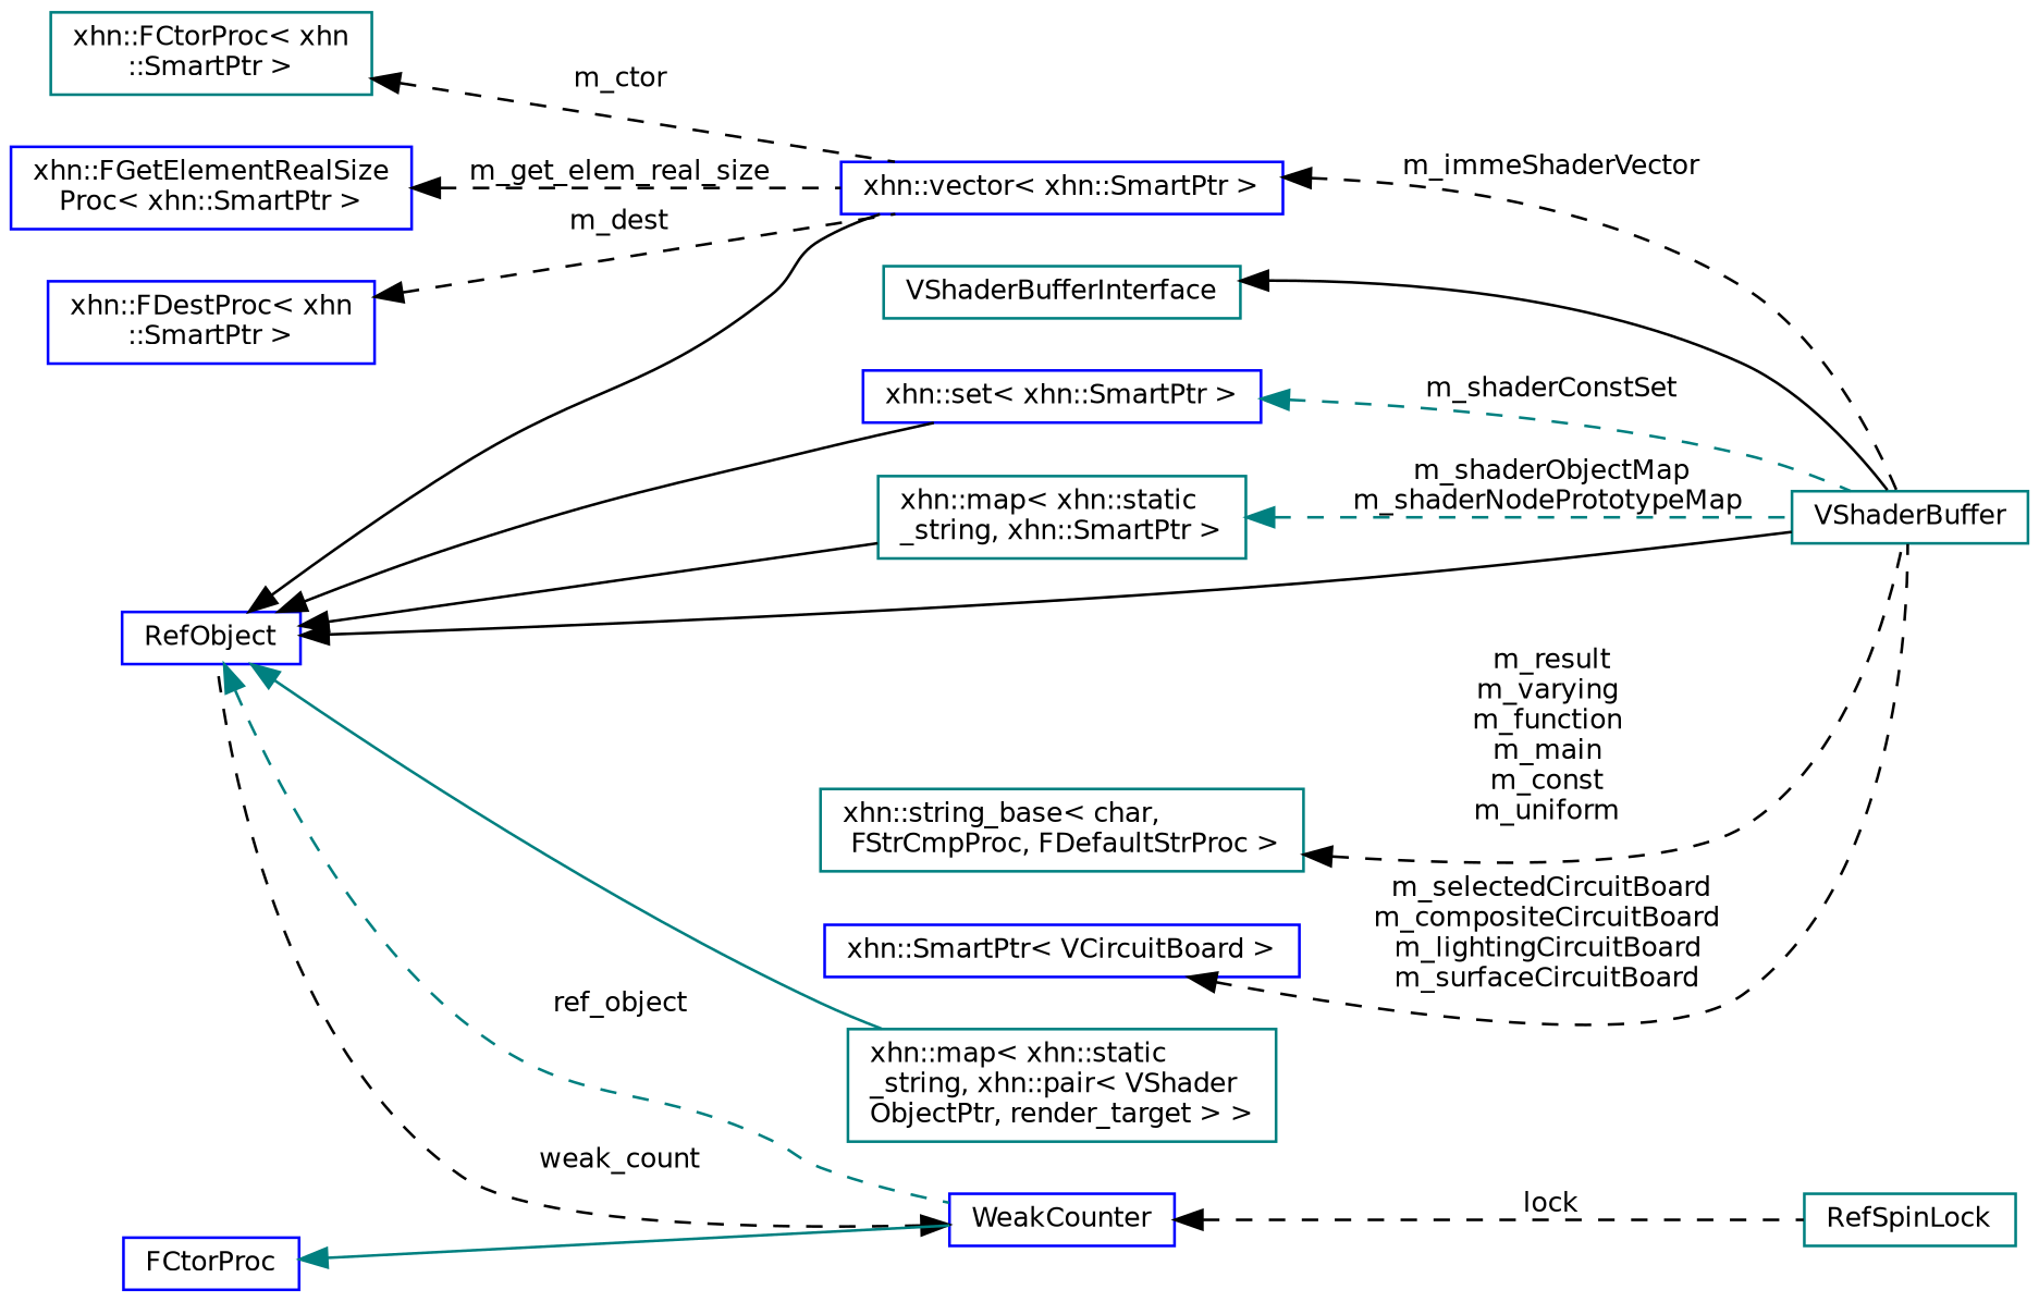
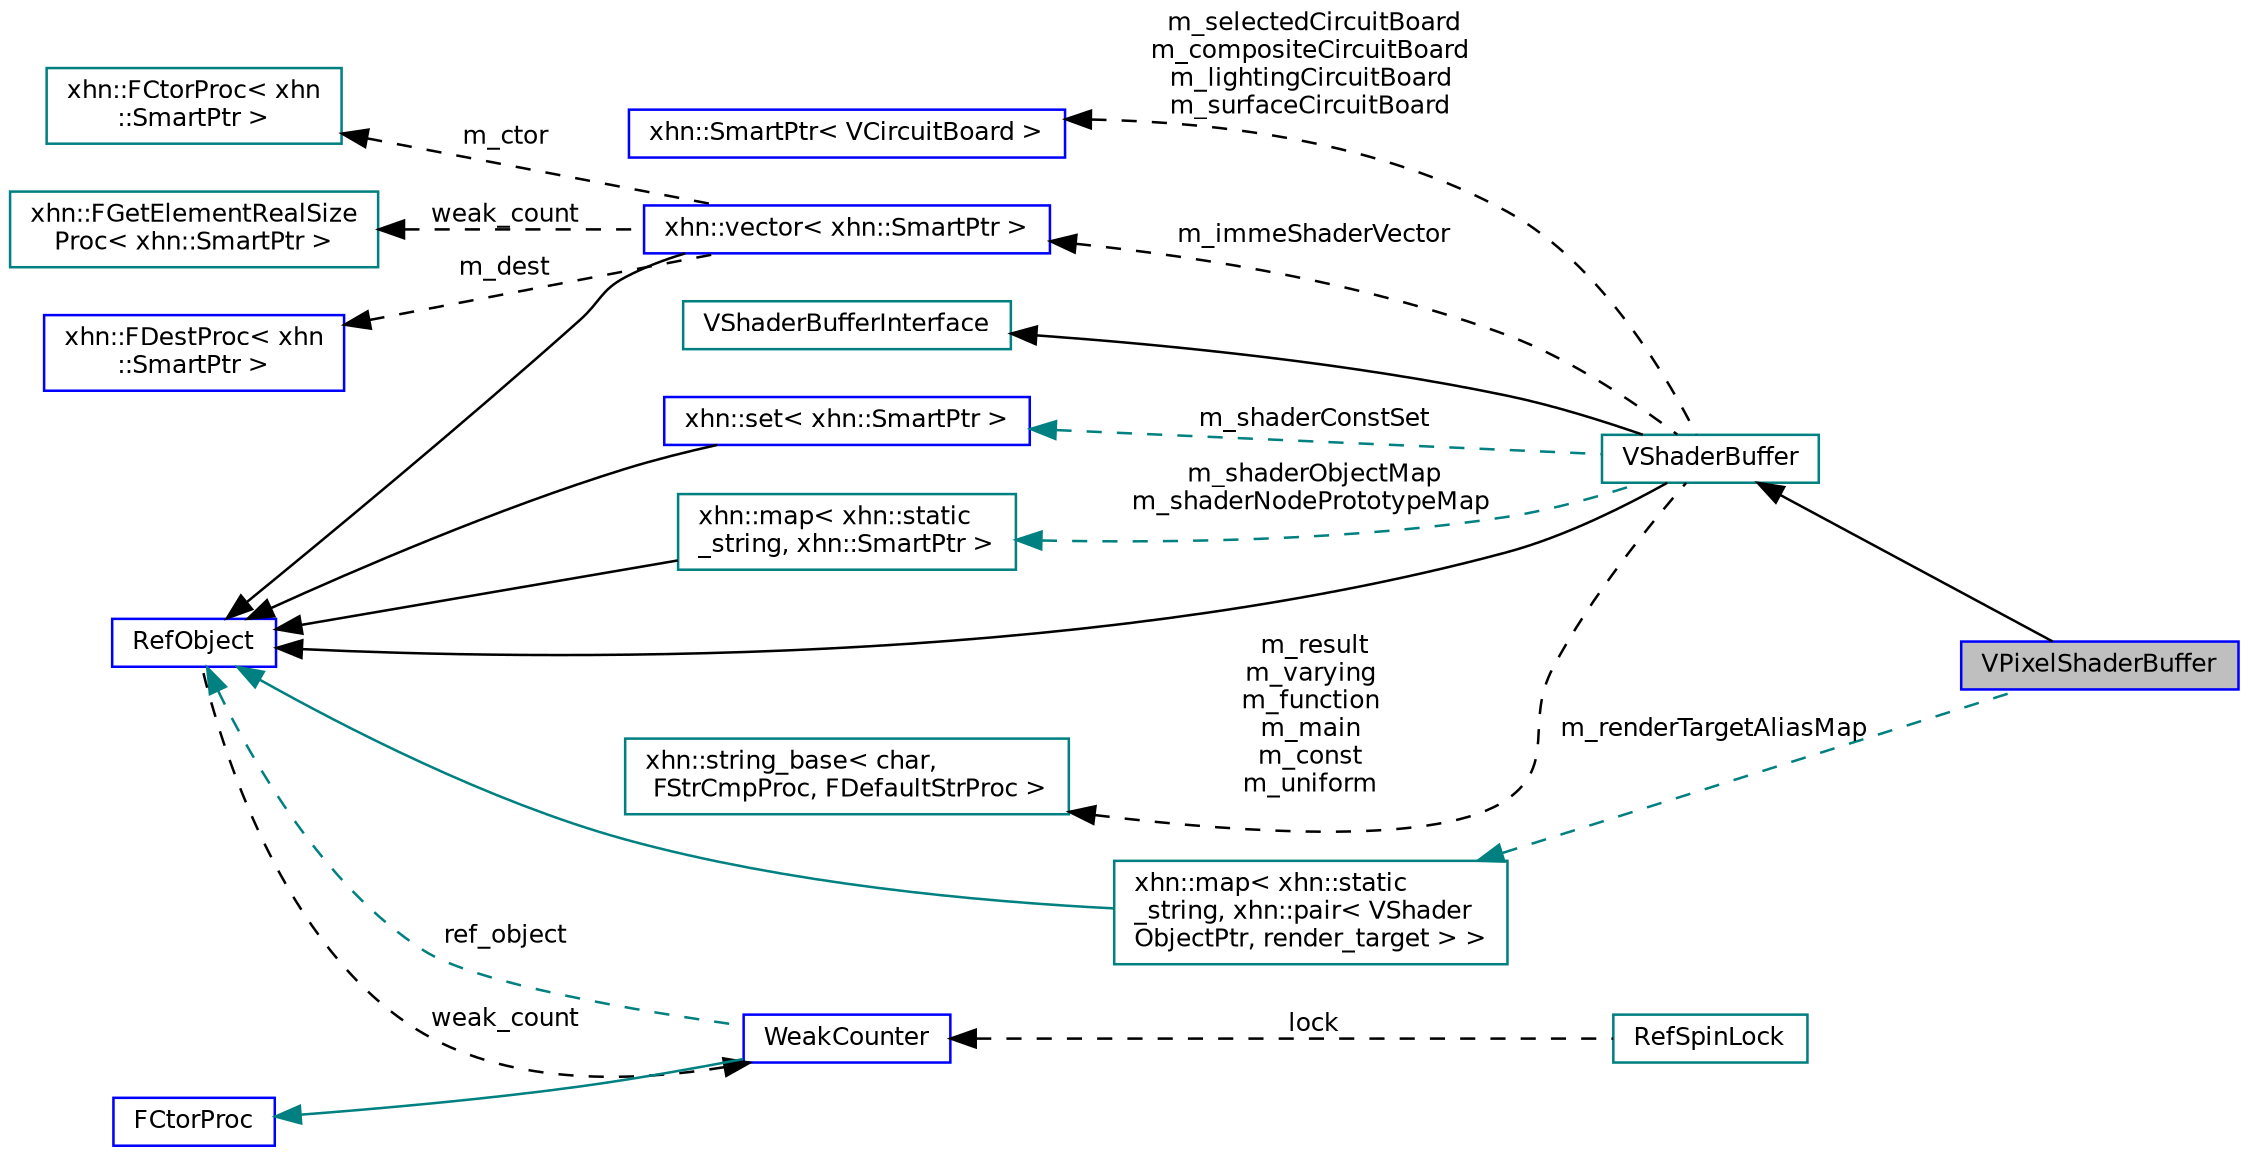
  digraph {
    rankdir=LR
    node [color=blue fillcolor=white fontname=Helvetica fontsize=10 shape=record style=filled]
    edge [color=black dir=back fontname=Helvetica fontsize=10 labelfontname=Helvetica labelfontsize=10 style=dashed]
+   n1 [fillcolor=grey75 fontcolor=black height=0.2 label=VPixelShaderBuffer width=0.4]
    n2 [color=teal height=0.2 label=VShaderBuffer width=0.4]
    n3 [color=teal height=0.2 label=VShaderBufferInterface width=0.4]
    n4 [height=0.2 label=RefObject width=0.4]
    n5 [height=0.2 label=WeakCounter width=0.4]
    n6 [height=0.2 label="xhn::vector\< xhn::SmartPtr \>" width=0.4]
    n7 [height=0.2 label="xhn::set\< xhn::SmartPtr \>" width=0.4]
    n8 [color=teal height=0.2 label="xhn::map\< xhn::static\l_string, xhn::SmartPtr \>" width=0.4]
    n9 [color=teal height=0.2 label="xhn::map\< xhn::static\l_string, xhn::pair\< VShader\lObjectPtr, render_target \> \>" width=0.4]
    n10 [color=teal height=0.2 label=RefSpinLock width=0.4]
    n11 [height=0.2 label=FCtorProc width=0.4]
    n12 [color=teal height=0.2 label="xhn::string_base\< char,\l FStrCmpProc, FDefaultStrProc \>" width=0.4]
-   n13 [height=0.2 label="xhn::FGetElementRealSize\lProc\< xhn::SmartPtr \>" width=0.4]
+   n13 [color=teal height=0.2 label="xhn::FGetElementRealSize\lProc\< xhn::SmartPtr \>" width=0.4]
    n14 [height=0.2 label="xhn::FDestProc\< xhn\l::SmartPtr \>" width=0.4]
    n15 [color=teal height=0.2 label="xhn::FCtorProc\< xhn\l::SmartPtr \>" width=0.4]
    n16 [height=0.2 label="xhn::SmartPtr\< VCircuitBoard \>" width=0.4]
+   n2 -> n1 [style=solid]
    n3 -> n2 [style=solid]
    n4 -> n2 [style=solid]
    n4 -> n5 [color=teal label=" ref_object"]
    n4 -> n6 [style=solid]
    n4 -> n7 [style=solid]
    n4 -> n8 [style=solid]
    n4 -> n9 [color=teal style=solid]
    n5 -> n4 [label=" weak_count"]
    n5 -> n10 [label=" lock"]
    n6 -> n2 [label=" m_immeShaderVector"]
    n7 -> n2 [color=teal label=" m_shaderConstSet"]
    n8 -> n2 [color=teal label=" m_shaderObjectMap\nm_shaderNodePrototypeMap"]
+   n9 -> n1 [color=teal label=" m_renderTargetAliasMap"]
    n11 -> n5 [color=teal style=solid]
    n12 -> n2 [label=" m_result\nm_varying\nm_function\nm_main\nm_const\nm_uniform"]
-   n13 -> n6 [label=" m_get_elem_real_size"]
+   n13 -> n6 [label=" weak_count"]
    n14 -> n6 [label=" m_dest"]
    n15 -> n6 [label=" m_ctor"]
    n16 -> n2 [label=" m_selectedCircuitBoard\nm_compositeCircuitBoard\nm_lightingCircuitBoard\nm_surfaceCircuitBoard"]
  }
